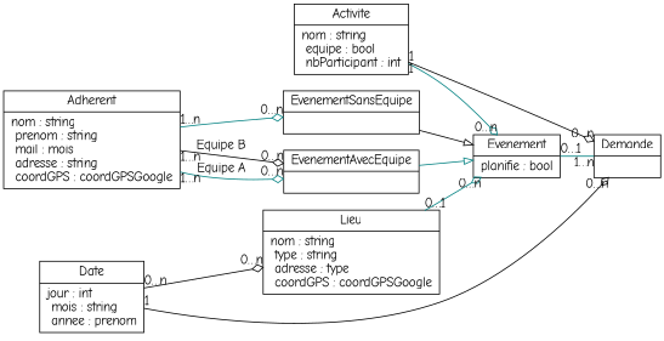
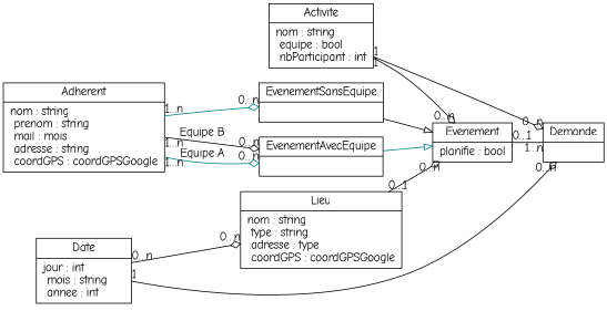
  digraph {
    fontname="Comic Neue"
    rankdir=LR
    node [fontname="Comic Neue" shape=record]
    edge [arrowhead=ediamond color=black fontname="Comic Neue" headlabel="0…n" taillabel=1]
    n1 [label="Evenement| planifie : bool\l"]
    n2 [label="Demande|"]
    n3 [label="EvenementAvecEquipe|"]
    n4 [label="EvenementSansEquipe|"]
    n5 [label="Lieu| nom : string\l type : string\l adresse : type\l coordGPS : coordGPSGoogle\l"]
    n6 [label="Activite| nom : string\l equipe : bool\l nbParticipant : int\l"]
    n7 [label="Adherent| nom : string\l prenom : string\l mail : mois\l adresse : string\l coordGPS : coordGPSGoogle\l"]
-   n8 [label="Date| jour : int\l mois : string\l annee : prenom\l"]
-   n1 -> n2 [arrowhead=none color=teal headlabel="1…n" taillabel="0…1"]
+   n8 [label="Date| jour : int\l mois : string\l annee : int\l"]
+   n1 -> n2 [arrowhead=none headlabel="1…n" taillabel="0…1"]
    n3 -> n1 [arrowhead=empty color=teal headlabel="" taillabel=""]
    n4 -> n1 [arrowhead=empty headlabel="" taillabel=""]
-   n5 -> n1 [color=teal taillabel="0…1"]
-   n6 -> n1 [color=teal]
+   n5 -> n1 [taillabel="0…1"]
+   n6 -> n1
    n6 -> n2
    n7 -> n3 [label="Equipe B" taillabel="1…n"]
    n7 -> n3 [color=teal label="Equipe A" taillabel="1…n"]
    n7 -> n4 [color=teal taillabel="1…n"]
    n8 -> n2
    n8 -> n5 [taillabel="0…n"]
  }
